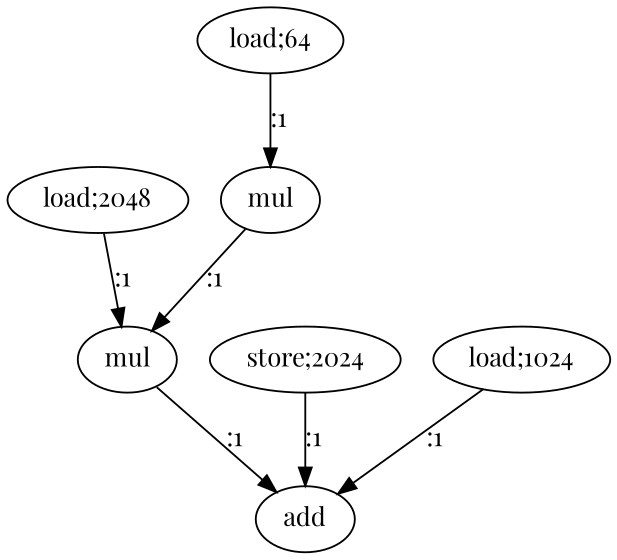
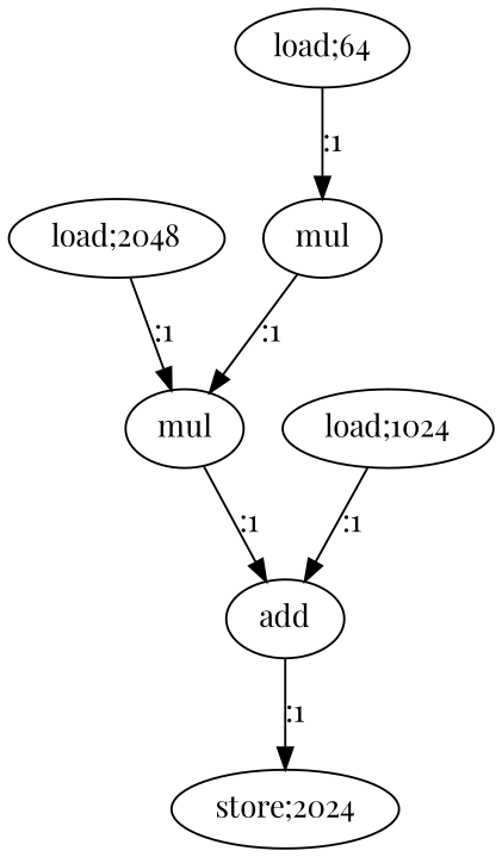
  digraph {
    fontname="Playfair Display"
    node [fontname="Playfair Display"]
    edge [fontname="Playfair Display"]
    n1 [label="load;2048"]
    n2 [label=mul]
    n3 [label=add]
    n4 [label="store;2024"]
    n5 [label="load;1024"]
    n6 [label="load;64"]
    n7 [label=mul]
    n1 -> n2 [label=":1"]
    n2 -> n3 [label=":1"]
-   n4 -> n3 [label=":1"]
+   n3 -> n4 [label=":1"]
    n5 -> n3 [label=":1"]
    n6 -> n7 [label=":1"]
    n7 -> n2 [label=":1"]
  }
